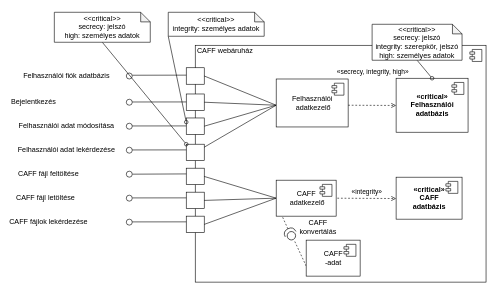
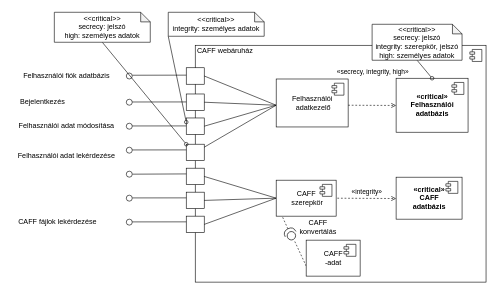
  <mxCell id="0" />
  <mxCell id="1" parent="0" />
  <mxCell id="2" value="" style="html=1;dropTarget=0;" vertex="1" parent="1"><mxGeometry x="325" y="75" width="485" height="395" as="geometry" /></mxCell>
  <mxCell id="3" value="" style="shape=module;jettyWidth=8;jettyHeight=4;" vertex="1" parent="2"><mxGeometry x="1" width="20" height="20" relative="1" as="geometry"><mxPoint x="-27" y="7" as="offset" /></mxGeometry></mxCell>
  <mxCell id="4" value="CAFF webáruház" style="text;html=1;strokeColor=none;fillColor=none;align=center;verticalAlign=middle;whiteSpace=wrap;rounded=0;" parent="1" vertex="1"><mxGeometry x="320" y="70" width="110" height="30" as="geometry" /></mxCell>
  <mxCell id="5" value="Felhasználói fiók adatbázis" style="text;html=1;align=center;verticalAlign=middle;resizable=0;points=[];autosize=1;strokeColor=none;fillColor=none;" parent="1" vertex="1"><mxGeometry x="25" y="116.25" width="170" height="20" as="geometry" /></mxCell>
- <mxCell id="6" value="Bejelentkezés&lt;br&gt;" style="text;html=1;align=center;verticalAlign=middle;resizable=0;points=[];autosize=1;strokeColor=none;fillColor=none;" parent="1" vertex="1"><mxGeometry x="10" y="160" width="90" height="20" as="geometry" /></mxCell>
+ <mxCell id="6" value="Bejelentkezés&lt;br&gt;" style="text;html=1;align=center;verticalAlign=middle;resizable=0;points=[];autosize=1;strokeColor=none;fillColor=none;" parent="1" vertex="1"><mxGeometry x="25" y="160" width="90" height="20" as="geometry" /></mxCell>
  <mxCell id="7" value="Felhasználói adat módosítása" style="text;html=1;align=center;verticalAlign=middle;resizable=0;points=[];autosize=1;strokeColor=none;fillColor=none;" parent="1" vertex="1"><mxGeometry x="25" y="200" width="170" height="20" as="geometry" /></mxCell>
- <mxCell id="8" value="Felhasználói adat lekérdezése" style="text;html=1;align=center;verticalAlign=middle;resizable=0;points=[];autosize=1;strokeColor=none;fillColor=none;" parent="1" vertex="1"><mxGeometry x="20" y="240" width="180" height="20" as="geometry" /></mxCell>
- <mxCell id="9" value="CAFF fájl feltöltése" style="text;html=1;align=center;verticalAlign=middle;resizable=0;points=[];autosize=1;strokeColor=none;fillColor=none;" parent="1" vertex="1"><mxGeometry x="20" y="280" width="120" height="20" as="geometry" /></mxCell>
- <mxCell id="10" value="CAFF fájl letöltése" style="text;html=1;align=center;verticalAlign=middle;resizable=0;points=[];autosize=1;strokeColor=none;fillColor=none;" parent="1" vertex="1"><mxGeometry x="20" y="320" width="110" height="20" as="geometry" /></mxCell>
- <mxCell id="11" value="CAFF fájlok lekérdezése&lt;br&gt;" style="text;html=1;align=center;verticalAlign=middle;resizable=0;points=[];autosize=1;strokeColor=none;fillColor=none;" parent="1" vertex="1"><mxGeometry x="5" y="360" width="150" height="20" as="geometry" /></mxCell>
+ <mxCell id="8" value="Felhasználói adat lekérdezése" style="text;html=1;align=center;verticalAlign=middle;resizable=0;points=[];autosize=1;strokeColor=none;fillColor=none;" parent="1" vertex="1"><mxGeometry x="20" y="250" width="180" height="20" as="geometry" /></mxCell>
+ <mxCell id="11" value="CAFF fájlok lekérdezése&lt;br&gt;" style="text;html=1;align=center;verticalAlign=middle;resizable=0;points=[];autosize=1;strokeColor=none;fillColor=none;" parent="1" vertex="1"><mxGeometry x="20" y="360" width="150" height="20" as="geometry" /></mxCell>
  <mxCell id="12" value="" style="endArrow=none;html=1;rounded=0;entryX=0.005;entryY=0.137;entryDx=0;entryDy=0;entryPerimeter=0;" parent="1" edge="1"><mxGeometry width="50" height="50" relative="1" as="geometry"><mxPoint x="220" y="125" as="sourcePoint" /><mxPoint x="322.25" y="124.8" as="targetPoint" /></mxGeometry></mxCell>
  <mxCell id="13" value="" style="endArrow=none;html=1;rounded=0;entryX=0.005;entryY=0.137;entryDx=0;entryDy=0;entryPerimeter=0;" parent="1" edge="1"><mxGeometry width="50" height="50" relative="1" as="geometry"><mxPoint x="217.8" y="169.59" as="sourcePoint" /><mxPoint x="320" y="169.5" as="targetPoint" /></mxGeometry></mxCell>
  <mxCell id="14" value="" style="endArrow=none;html=1;rounded=0;entryX=0.005;entryY=0.137;entryDx=0;entryDy=0;entryPerimeter=0;" parent="1" edge="1"><mxGeometry width="50" height="50" relative="1" as="geometry"><mxPoint x="217.8" y="209.59" as="sourcePoint" /><mxPoint x="320" y="209.5" as="targetPoint" /></mxGeometry></mxCell>
  <mxCell id="15" value="" style="endArrow=none;html=1;rounded=0;entryX=0.005;entryY=0.137;entryDx=0;entryDy=0;entryPerimeter=0;" parent="1" edge="1"><mxGeometry width="50" height="50" relative="1" as="geometry"><mxPoint x="217.8" y="249.59" as="sourcePoint" /><mxPoint x="320" y="249.5" as="targetPoint" /></mxGeometry></mxCell>
  <mxCell id="16" value="" style="endArrow=none;html=1;rounded=0;entryX=0.005;entryY=0.137;entryDx=0;entryDy=0;entryPerimeter=0;startArrow=none;" parent="1" source="23" edge="1"><mxGeometry width="50" height="50" relative="1" as="geometry"><mxPoint x="220" y="289.59" as="sourcePoint" /><mxPoint x="322.2" y="289.5" as="targetPoint" /></mxGeometry></mxCell>
  <mxCell id="17" value="" style="endArrow=none;html=1;rounded=0;entryX=0.005;entryY=0.137;entryDx=0;entryDy=0;entryPerimeter=0;" parent="1" edge="1"><mxGeometry width="50" height="50" relative="1" as="geometry"><mxPoint x="220" y="329.59" as="sourcePoint" /><mxPoint x="322.2" y="329.5" as="targetPoint" /></mxGeometry></mxCell>
  <mxCell id="18" value="" style="endArrow=none;html=1;rounded=0;entryX=0.005;entryY=0.137;entryDx=0;entryDy=0;entryPerimeter=0;" parent="1" edge="1"><mxGeometry width="50" height="50" relative="1" as="geometry"><mxPoint x="217.8" y="369.59" as="sourcePoint" /><mxPoint x="320" y="369.5" as="targetPoint" /></mxGeometry></mxCell>
  <mxCell id="19" value="" style="ellipse;whiteSpace=wrap;html=1;" parent="1" vertex="1"><mxGeometry x="210" y="121.25" width="10" height="10" as="geometry" /></mxCell>
  <mxCell id="20" value="" style="ellipse;whiteSpace=wrap;html=1;" parent="1" vertex="1"><mxGeometry x="210" y="165" width="10" height="10" as="geometry" /></mxCell>
  <mxCell id="21" value="" style="ellipse;whiteSpace=wrap;html=1;" parent="1" vertex="1"><mxGeometry x="210" y="205" width="10" height="10" as="geometry" /></mxCell>
  <mxCell id="22" value="" style="ellipse;whiteSpace=wrap;html=1;" parent="1" vertex="1"><mxGeometry x="210" y="245" width="10" height="10" as="geometry" /></mxCell>
  <mxCell id="23" value="" style="ellipse;whiteSpace=wrap;html=1;" parent="1" vertex="1"><mxGeometry x="210" y="285" width="10" height="10" as="geometry" /></mxCell>
  <mxCell id="24" value="" style="ellipse;whiteSpace=wrap;html=1;" parent="1" vertex="1"><mxGeometry x="210" y="325" width="10" height="10" as="geometry" /></mxCell>
  <mxCell id="25" value="" style="ellipse;whiteSpace=wrap;html=1;" parent="1" vertex="1"><mxGeometry x="210" y="365" width="10" height="10" as="geometry" /></mxCell>
  <mxCell id="26" value="" style="rounded=0;whiteSpace=wrap;html=1;" parent="1" vertex="1"><mxGeometry x="310" y="112.5" width="30" height="27.5" as="geometry" /></mxCell>
  <mxCell id="27" value="" style="rounded=0;whiteSpace=wrap;html=1;" parent="1" vertex="1"><mxGeometry x="310" y="156.25" width="30" height="27.5" as="geometry" /></mxCell>
  <mxCell id="28" value="" style="rounded=0;whiteSpace=wrap;html=1;" parent="1" vertex="1"><mxGeometry x="310" y="196.25" width="30" height="27.5" as="geometry" /></mxCell>
  <mxCell id="29" value="" style="rounded=0;whiteSpace=wrap;html=1;" parent="1" vertex="1"><mxGeometry x="310" y="240" width="30" height="27.5" as="geometry" /></mxCell>
  <mxCell id="30" value="" style="rounded=0;whiteSpace=wrap;html=1;" parent="1" vertex="1"><mxGeometry x="310" y="280" width="30" height="27.5" as="geometry" /></mxCell>
  <mxCell id="31" value="" style="rounded=0;whiteSpace=wrap;html=1;" parent="1" vertex="1"><mxGeometry x="310" y="320" width="30" height="27.5" as="geometry" /></mxCell>
  <mxCell id="32" value="" style="rounded=0;whiteSpace=wrap;html=1;" parent="1" vertex="1"><mxGeometry x="310" y="360" width="30" height="27.5" as="geometry" /></mxCell>
  <mxCell id="33" value="" style="endArrow=none;html=1;rounded=0;exitX=1;exitY=0.5;exitDx=0;exitDy=0;entryX=0;entryY=0.5;entryDx=0;entryDy=0;" parent="1" source="26" edge="1"><mxGeometry width="50" height="50" relative="1" as="geometry"><mxPoint x="400" y="290" as="sourcePoint" /><mxPoint x="460" y="175" as="targetPoint" /></mxGeometry></mxCell>
  <mxCell id="34" value="" style="endArrow=none;html=1;rounded=0;exitX=1;exitY=0.5;exitDx=0;exitDy=0;entryX=0;entryY=0.5;entryDx=0;entryDy=0;" parent="1" source="27" edge="1"><mxGeometry width="50" height="50" relative="1" as="geometry"><mxPoint x="400" y="290" as="sourcePoint" /><mxPoint x="460" y="175" as="targetPoint" /></mxGeometry></mxCell>
  <mxCell id="35" value="" style="endArrow=none;html=1;rounded=0;exitX=1;exitY=0.5;exitDx=0;exitDy=0;entryX=0;entryY=0.5;entryDx=0;entryDy=0;" parent="1" source="28" edge="1"><mxGeometry width="50" height="50" relative="1" as="geometry"><mxPoint x="400" y="290" as="sourcePoint" /><mxPoint x="460" y="175" as="targetPoint" /></mxGeometry></mxCell>
  <mxCell id="36" value="" style="endArrow=none;html=1;rounded=0;entryX=0;entryY=0.5;entryDx=0;entryDy=0;" parent="1" source="29" edge="1"><mxGeometry width="50" height="50" relative="1" as="geometry"><mxPoint x="400" y="290" as="sourcePoint" /><mxPoint x="460" y="175" as="targetPoint" /></mxGeometry></mxCell>
  <mxCell id="37" value="" style="endArrow=none;html=1;rounded=0;exitX=1;exitY=0.5;exitDx=0;exitDy=0;entryX=0;entryY=0.5;entryDx=0;entryDy=0;" parent="1" source="30" edge="1"><mxGeometry width="50" height="50" relative="1" as="geometry"><mxPoint x="400" y="320" as="sourcePoint" /><mxPoint x="460" y="330" as="targetPoint" /></mxGeometry></mxCell>
  <mxCell id="38" value="" style="endArrow=none;html=1;rounded=0;exitX=1;exitY=0.5;exitDx=0;exitDy=0;" parent="1" source="31" edge="1"><mxGeometry width="50" height="50" relative="1" as="geometry"><mxPoint x="400" y="320" as="sourcePoint" /><mxPoint x="460" y="330" as="targetPoint" /></mxGeometry></mxCell>
  <mxCell id="39" value="" style="endArrow=none;html=1;rounded=0;exitX=1;exitY=0.5;exitDx=0;exitDy=0;" parent="1" source="32" edge="1"><mxGeometry width="50" height="50" relative="1" as="geometry"><mxPoint x="400" y="320" as="sourcePoint" /><mxPoint x="460" y="330" as="targetPoint" /></mxGeometry></mxCell>
  <mxCell id="40" value="" style="endArrow=open;html=1;rounded=0;exitX=1;exitY=0.5;exitDx=0;exitDy=0;dashed=1;endFill=0;" parent="1" edge="1"><mxGeometry width="50" height="50" relative="1" as="geometry"><mxPoint x="580" y="175" as="sourcePoint" /><mxPoint x="660" y="175.4" as="targetPoint" /></mxGeometry></mxCell>
  <mxCell id="41" value="" style="endArrow=open;html=1;rounded=0;dashed=1;exitX=1;exitY=0.5;exitDx=0;exitDy=0;entryX=0;entryY=0.5;entryDx=0;entryDy=0;endFill=0;" parent="1" edge="1"><mxGeometry width="50" height="50" relative="1" as="geometry"><mxPoint x="550" y="330" as="sourcePoint" /><mxPoint x="660" y="330.625" as="targetPoint" /></mxGeometry></mxCell>
  <mxCell id="42" value="" style="shape=providedRequiredInterface;html=1;verticalLabelPosition=bottom;sketch=0;rotation=-117;" parent="1" vertex="1"><mxGeometry x="474" y="380" width="20" height="20" as="geometry" /></mxCell>
  <mxCell id="43" value="" style="endArrow=none;html=1;rounded=0;dashed=1;exitX=1;exitY=0.5;exitDx=0;exitDy=0;exitPerimeter=0;" parent="1" source="42" edge="1"><mxGeometry width="50" height="50" relative="1" as="geometry"><mxPoint x="480" y="370" as="sourcePoint" /><mxPoint x="470" y="360" as="targetPoint" /></mxGeometry></mxCell>
  <mxCell id="44" value="" style="endArrow=none;html=1;rounded=0;dashed=1;exitX=0.75;exitY=1;exitDx=0;exitDy=0;" parent="1" edge="1"><mxGeometry width="50" height="50" relative="1" as="geometry"><mxPoint x="510" y="443.125" as="sourcePoint" /><mxPoint x="490" y="400" as="targetPoint" /></mxGeometry></mxCell>
  <mxCell id="45" value="CAFF konvertálás" style="text;html=1;strokeColor=none;fillColor=none;align=center;verticalAlign=middle;whiteSpace=wrap;rounded=0;" vertex="1" parent="1"><mxGeometry x="500" y="367.5" width="60" height="20" as="geometry" /></mxCell>
  <mxCell id="46" value="«secrecy, integrity, high»" style="edgeLabel;html=1;align=center;verticalAlign=middle;resizable=0;points=[];" vertex="1" connectable="0" parent="1"><mxGeometry x="619.999" y="121.253" as="geometry"><mxPoint x="1" y="-2" as="offset" /></mxGeometry></mxCell>
  <mxCell id="47" value="CAFF&lt;br&gt;-adat" style="html=1;dropTarget=0;labelPosition=center;verticalLabelPosition=middle;align=center;verticalAlign=middle;" vertex="1" parent="1"><mxGeometry x="510" y="400" width="90" height="60" as="geometry" /></mxCell>
  <mxCell id="48" value="" style="shape=module;jettyWidth=8;jettyHeight=4;" vertex="1" parent="47"><mxGeometry x="1" width="20" height="20" relative="1" as="geometry"><mxPoint x="-27" y="7" as="offset" /></mxGeometry></mxCell>
  <mxCell id="49" value="&lt;b&gt;«critical»&lt;br&gt;CAFF&lt;br&gt;adatbázis&lt;/b&gt;" style="html=1;dropTarget=0;labelPosition=center;verticalLabelPosition=middle;align=center;verticalAlign=middle;" vertex="1" parent="1"><mxGeometry x="660" y="295" width="110" height="70" as="geometry" /></mxCell>
  <mxCell id="50" value="" style="shape=module;jettyWidth=8;jettyHeight=4;" vertex="1" parent="49"><mxGeometry x="1" width="20" height="20" relative="1" as="geometry"><mxPoint x="-27" y="7" as="offset" /></mxGeometry></mxCell>
  <mxCell id="51" value="&lt;b&gt;«critical»&lt;br&gt;Felhasználói&lt;br&gt;adatbázis&lt;/b&gt;" style="html=1;dropTarget=0;labelPosition=center;verticalLabelPosition=middle;align=center;verticalAlign=middle;" vertex="1" parent="1"><mxGeometry x="660" y="130" width="120" height="90" as="geometry" /></mxCell>
  <mxCell id="52" value="" style="shape=module;jettyWidth=8;jettyHeight=4;" vertex="1" parent="51"><mxGeometry x="1" width="20" height="20" relative="1" as="geometry"><mxPoint x="-27" y="7" as="offset" /></mxGeometry></mxCell>
  <mxCell id="53" value="&lt;span&gt;Felhasználói&lt;br&gt;&amp;nbsp;adatkezelő&lt;/span&gt;" style="html=1;dropTarget=0;labelPosition=center;verticalLabelPosition=middle;align=center;verticalAlign=middle;" vertex="1" parent="1"><mxGeometry x="460" y="131.25" width="120" height="80" as="geometry" /></mxCell>
  <mxCell id="54" value="" style="shape=module;jettyWidth=8;jettyHeight=4;" vertex="1" parent="53"><mxGeometry x="1" width="20" height="20" relative="1" as="geometry"><mxPoint x="-27" y="7" as="offset" /></mxGeometry></mxCell>
- <mxCell id="55" value="&lt;span&gt;CAFF&lt;br&gt;&amp;nbsp;adatkezelő&lt;/span&gt;" style="html=1;dropTarget=0;labelPosition=center;verticalLabelPosition=middle;align=center;verticalAlign=middle;" vertex="1" parent="1"><mxGeometry x="460" y="300" width="100" height="60" as="geometry" /></mxCell>
+ <mxCell id="55" value="&lt;span&gt;CAFF&lt;br&gt;&amp;nbsp;szerepkör&lt;/span&gt;" style="html=1;dropTarget=0;labelPosition=center;verticalLabelPosition=middle;align=center;verticalAlign=middle;" vertex="1" parent="1"><mxGeometry x="460" y="300" width="100" height="60" as="geometry" /></mxCell>
  <mxCell id="56" value="" style="shape=module;jettyWidth=8;jettyHeight=4;" vertex="1" parent="55"><mxGeometry x="1" width="20" height="20" relative="1" as="geometry"><mxPoint x="-27" y="7" as="offset" /></mxGeometry></mxCell>
  <mxCell id="57" style="rounded=0;orthogonalLoop=1;jettySize=auto;html=1;exitX=0.5;exitY=1;exitDx=0;exitDy=0;exitPerimeter=0;entryX=0.5;entryY=0;entryDx=0;entryDy=0;endArrow=oval;endFill=0;" edge="1" parent="1" source="58" target="51"><mxGeometry relative="1" as="geometry" /></mxCell>
  <mxCell id="58" value="&amp;lt;&amp;lt;critical&amp;gt;&amp;gt;&lt;br&gt;secrecy: jelszó&lt;br&gt;integrity: szerepkör, jelszó&lt;br&gt;high: személyes adatok" style="shape=note;whiteSpace=wrap;html=1;backgroundOutline=1;darkOpacity=0.05;size=16;" vertex="1" parent="1"><mxGeometry x="620" y="40" width="150" height="60" as="geometry" /></mxCell>
  <mxCell id="59" value="«integrity»" style="edgeLabel;html=1;align=center;verticalAlign=middle;resizable=0;points=[];" vertex="1" connectable="0" parent="1"><mxGeometry x="609.999" y="320.003" as="geometry"><mxPoint x="1" y="-2" as="offset" /></mxGeometry></mxCell>
  <mxCell id="60" style="edgeStyle=none;rounded=0;orthogonalLoop=1;jettySize=auto;html=1;exitX=0.5;exitY=1;exitDx=0;exitDy=0;exitPerimeter=0;entryX=0;entryY=0;entryDx=0;entryDy=0;endArrow=oval;endFill=0;" edge="1" parent="1" source="61" target="29"><mxGeometry relative="1" as="geometry" /></mxCell>
  <mxCell id="61" value="&amp;lt;&amp;lt;critical&amp;gt;&amp;gt;&lt;br&gt;secrecy: jelszó&lt;br&gt;high: személyes adatok" style="shape=note;whiteSpace=wrap;html=1;backgroundOutline=1;darkOpacity=0.05;size=16;" vertex="1" parent="1"><mxGeometry x="90" y="20" width="160" height="50" as="geometry" /></mxCell>
  <mxCell id="62" style="edgeStyle=none;rounded=0;orthogonalLoop=1;jettySize=auto;html=1;exitX=0;exitY=1;exitDx=0;exitDy=0;exitPerimeter=0;entryX=0;entryY=0.25;entryDx=0;entryDy=0;endArrow=oval;endFill=0;" edge="1" parent="1" source="63" target="28"><mxGeometry relative="1" as="geometry" /></mxCell>
  <mxCell id="63" value="&amp;lt;&amp;lt;critical&amp;gt;&amp;gt;&lt;br&gt;integrity: személyes adatok" style="shape=note;whiteSpace=wrap;html=1;backgroundOutline=1;darkOpacity=0.05;size=16;" vertex="1" parent="1"><mxGeometry x="280" y="20" width="160" height="40" as="geometry" /></mxCell>
